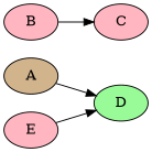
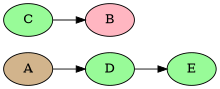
  digraph {
    rankdir=LR
    node [Weight=2 fillcolor=palegreen style=filled]
    edge [Weight=1]
    A [fillcolor=tan]
    D [Weight=1]
-   E [Weight=3 fillcolor=lightpink]
+   E [Weight=3]
    B [fillcolor=lightpink]
-   C [Weight=3 fillcolor=lightpink]
+   C [Weight=3]
    A -> D
-   E -> D
-   B -> C [Weight=3]
+   D -> E
+   C -> B [Weight=3]
  }
